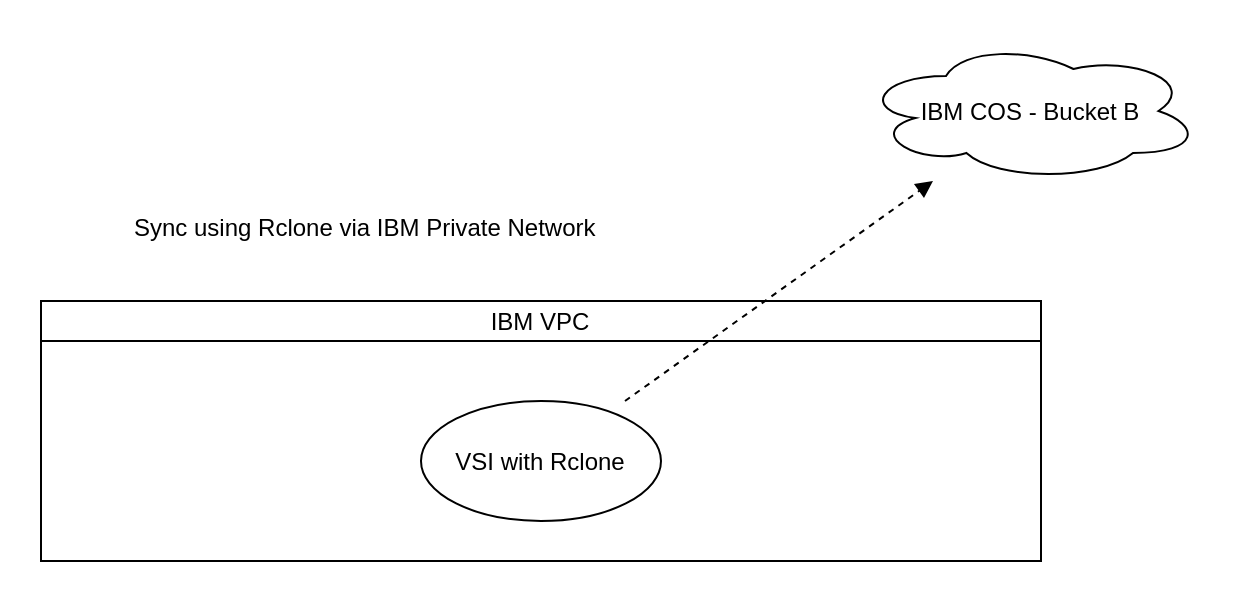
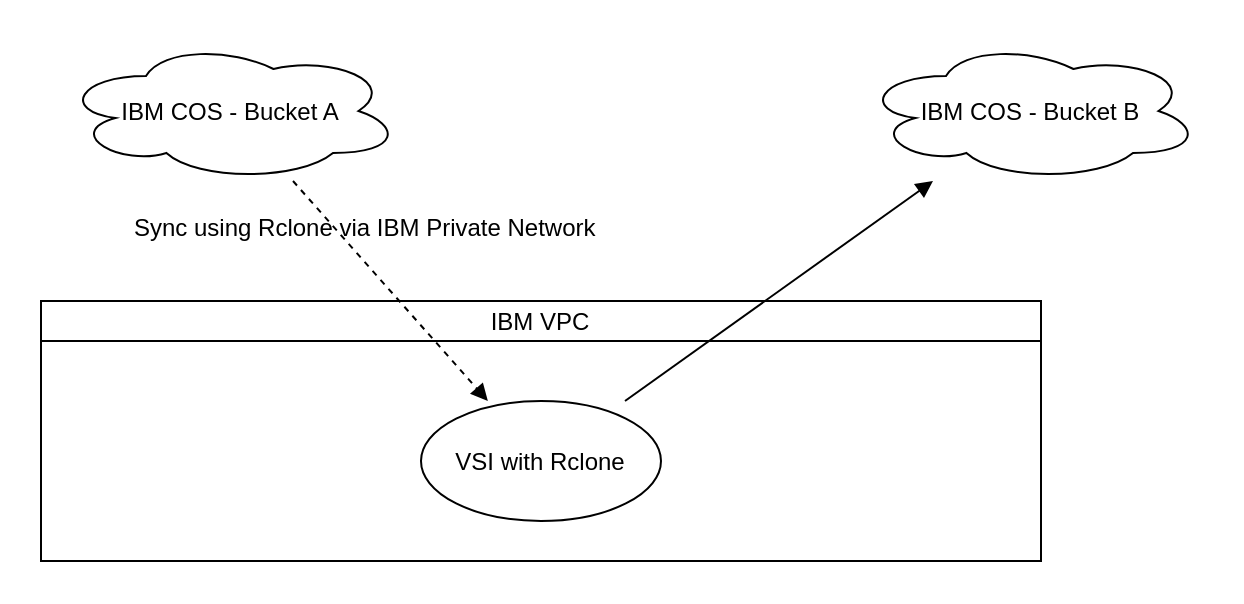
  <mxCell id="0" />
  <mxCell id="1" parent="0" />
+ <mxCell id="2" value="IBM COS - Bucket A" style="shape=cloud" parent="1" vertex="1"><mxGeometry x="30" y="20" width="170" height="70" as="geometry" /></mxCell>
  <mxCell id="3" value="IBM COS - Bucket B" style="shape=cloud" parent="1" vertex="1"><mxGeometry x="430" y="20" width="170" height="70" as="geometry" /></mxCell>
  <mxCell id="4" value="IBM VPC" style="shape=swimlane;startSize=20;" parent="1" vertex="1"><mxGeometry x="20" y="150" width="500" height="130" as="geometry" /></mxCell>
  <mxCell id="5" value="VSI with Rclone" style="shape=ellipse" parent="4" vertex="1"><mxGeometry x="190" y="50" width="120" height="60" as="geometry" /></mxCell>
- <mxCell id="7" style="endArrow=block;dashed=1;" parent="1" source="5" target="3" edge="1"><mxGeometry relative="1" as="geometry" /></mxCell>
+ <mxCell id="6" style="endArrow=block;dashed=1;" parent="1" source="2" target="5" edge="1"><mxGeometry relative="1" as="geometry" /></mxCell>
+ <mxCell id="7" style="endArrow=block;dashed=0;" parent="1" source="5" target="3" edge="1"><mxGeometry relative="1" as="geometry" /></mxCell>
  <mxCell id="8" value="Sync using Rclone via IBM Private Network" style="text;html=1;strokeColor=none;fillColor=none;" parent="1" vertex="1"><mxGeometry x="65" y="100" width="300" height="30" as="geometry" /></mxCell>
